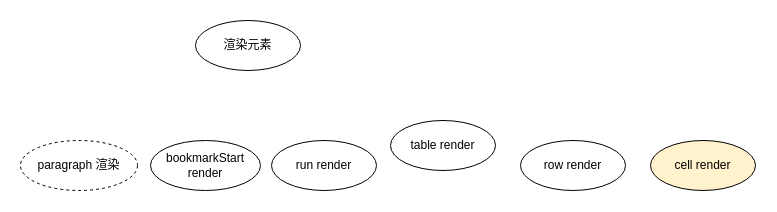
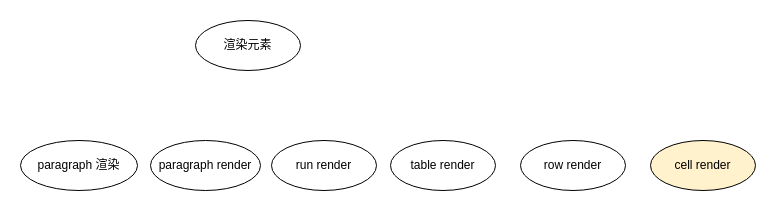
  <mxCell id="0" />
  <mxCell id="1" parent="0" />
  <mxCell id="2" value="渲染元素" style="ellipse;whiteSpace=wrap;html=1;" vertex="1" parent="1"><mxGeometry x="195" y="20" width="105" height="50" as="geometry" /></mxCell>
- <mxCell id="3" value="paragraph 渲染" style="ellipse;whiteSpace=wrap;html=1;dashed=1;" vertex="1" parent="1"><mxGeometry x="20" y="140" width="117" height="50" as="geometry" /></mxCell>
- <mxCell id="4" value="bookmarkStart render" style="ellipse;whiteSpace=wrap;html=1;" vertex="1" parent="1"><mxGeometry x="150" y="140" width="110" height="50" as="geometry" /></mxCell>
+ <mxCell id="3" value="paragraph 渲染" style="ellipse;whiteSpace=wrap;html=1;" vertex="1" parent="1"><mxGeometry x="20" y="140" width="117" height="50" as="geometry" /></mxCell>
+ <mxCell id="4" value="paragraph render" style="ellipse;whiteSpace=wrap;html=1;" vertex="1" parent="1"><mxGeometry x="150" y="140" width="110" height="50" as="geometry" /></mxCell>
  <mxCell id="5" value="run render" style="ellipse;whiteSpace=wrap;html=1;" vertex="1" parent="1"><mxGeometry x="271" y="140" width="105" height="50" as="geometry" /></mxCell>
- <mxCell id="6" value="table render" style="ellipse;whiteSpace=wrap;html=1;" vertex="1" parent="1"><mxGeometry x="390" y="120" width="105" height="50" as="geometry" /></mxCell>
+ <mxCell id="6" value="table render" style="ellipse;whiteSpace=wrap;html=1;" vertex="1" parent="1"><mxGeometry x="390" y="140" width="105" height="50" as="geometry" /></mxCell>
  <mxCell id="7" value="row render" style="ellipse;whiteSpace=wrap;html=1;" vertex="1" parent="1"><mxGeometry x="520" y="140" width="105" height="50" as="geometry" /></mxCell>
  <mxCell id="8" value="cell render" style="ellipse;whiteSpace=wrap;html=1;fillColor=#fff2cc;" vertex="1" parent="1"><mxGeometry x="650" y="140" width="105" height="50" as="geometry" /></mxCell>
